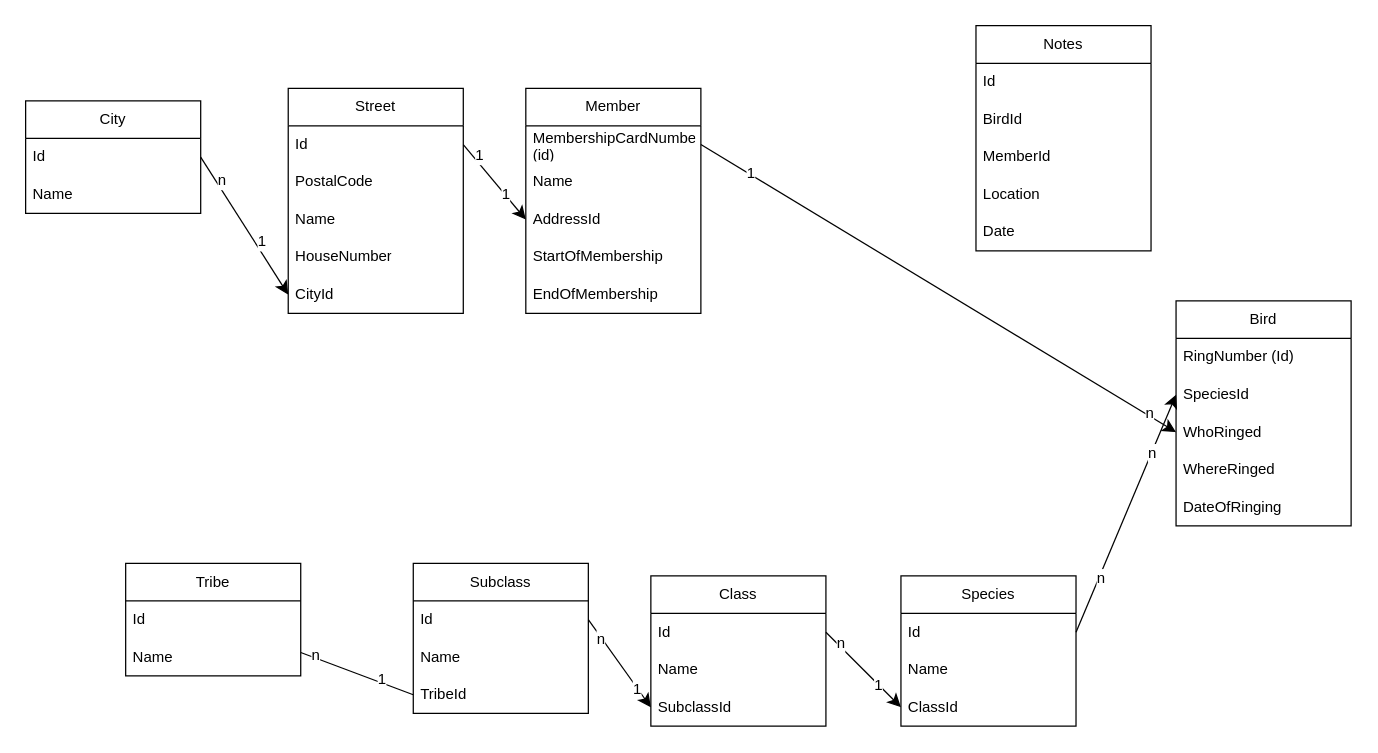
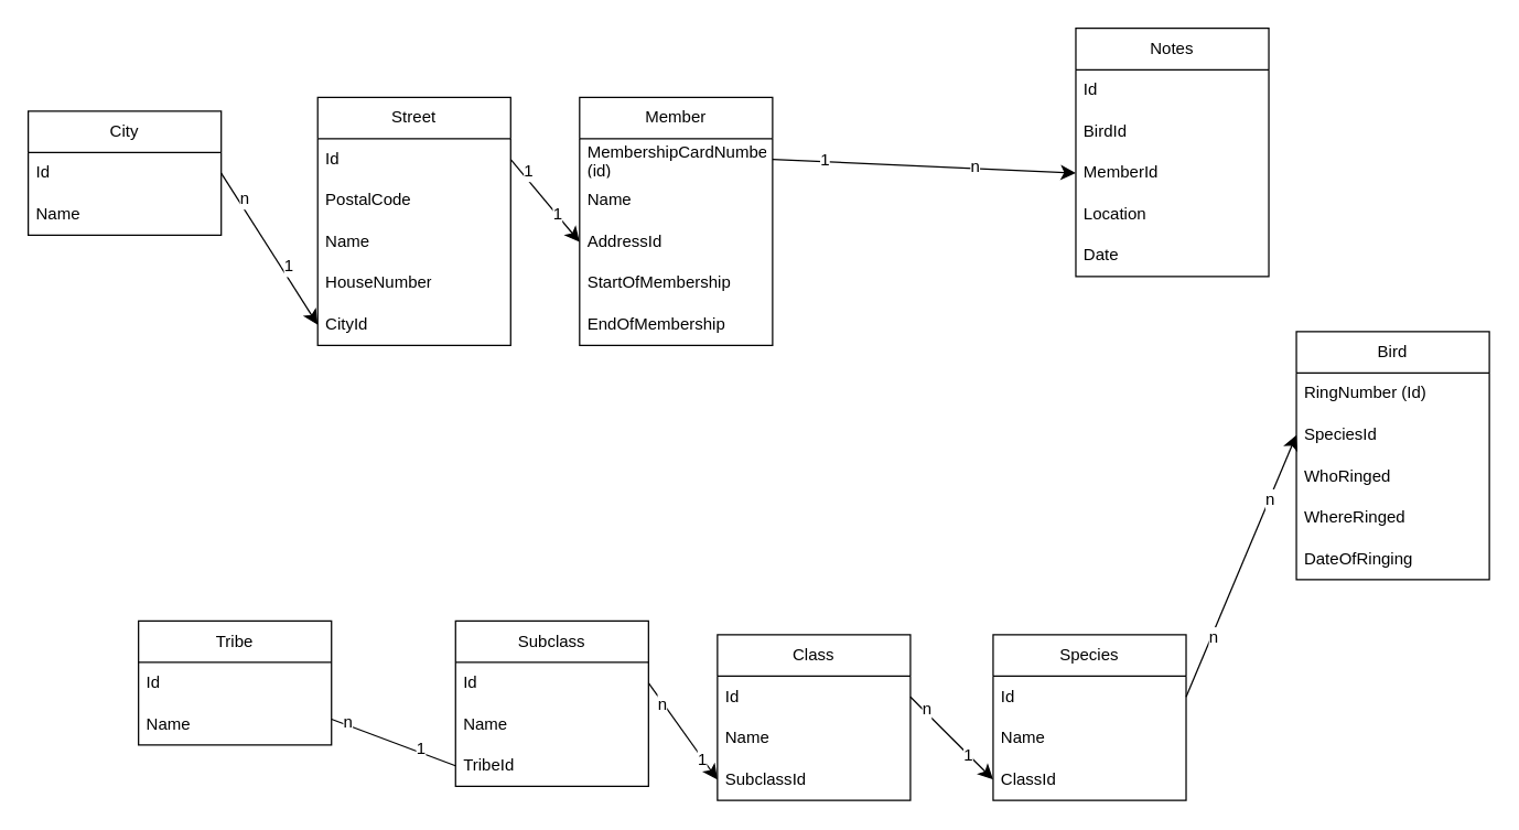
  <mxCell id="0" />
  <mxCell id="1" parent="0" />
  <mxCell id="2" value="Member" style="swimlane;fontStyle=0;childLayout=stackLayout;horizontal=1;startSize=30;horizontalStack=0;resizeParent=1;resizeParentMax=0;resizeLast=0;collapsible=1;marginBottom=0;whiteSpace=wrap;html=1;" parent="1" vertex="1"><mxGeometry x="420" y="70" width="140" height="180" as="geometry" /></mxCell>
  <mxCell id="3" value="MembershipCardNumber (id)" style="text;strokeColor=none;fillColor=none;align=left;verticalAlign=middle;spacingLeft=4;spacingRight=4;overflow=hidden;points=[[0,0.5],[1,0.5]];portConstraint=eastwest;rotatable=0;whiteSpace=wrap;html=1;" parent="2" vertex="1"><mxGeometry y="30" width="140" height="30" as="geometry" /></mxCell>
  <mxCell id="4" value="Name" style="text;strokeColor=none;fillColor=none;align=left;verticalAlign=middle;spacingLeft=4;spacingRight=4;overflow=hidden;points=[[0,0.5],[1,0.5]];portConstraint=eastwest;rotatable=0;whiteSpace=wrap;html=1;" parent="2" vertex="1"><mxGeometry y="60" width="140" height="30" as="geometry" /></mxCell>
  <mxCell id="5" value="AddressId" style="text;strokeColor=none;fillColor=none;align=left;verticalAlign=middle;spacingLeft=4;spacingRight=4;overflow=hidden;points=[[0,0.5],[1,0.5]];portConstraint=eastwest;rotatable=0;whiteSpace=wrap;html=1;" parent="2" vertex="1"><mxGeometry y="90" width="140" height="30" as="geometry" /></mxCell>
  <mxCell id="6" value="StartOfMembership" style="text;strokeColor=none;fillColor=none;align=left;verticalAlign=middle;spacingLeft=4;spacingRight=4;overflow=hidden;points=[[0,0.5],[1,0.5]];portConstraint=eastwest;rotatable=0;whiteSpace=wrap;html=1;" parent="2" vertex="1"><mxGeometry y="120" width="140" height="30" as="geometry" /></mxCell>
  <mxCell id="7" value="EndOfMembership" style="text;strokeColor=none;fillColor=none;align=left;verticalAlign=middle;spacingLeft=4;spacingRight=4;overflow=hidden;points=[[0,0.5],[1,0.5]];portConstraint=eastwest;rotatable=0;whiteSpace=wrap;html=1;" parent="2" vertex="1"><mxGeometry y="150" width="140" height="30" as="geometry" /></mxCell>
  <mxCell id="8" value="Bird" style="swimlane;fontStyle=0;childLayout=stackLayout;horizontal=1;startSize=30;horizontalStack=0;resizeParent=1;resizeParentMax=0;resizeLast=0;collapsible=1;marginBottom=0;whiteSpace=wrap;html=1;" parent="1" vertex="1"><mxGeometry x="940" y="240" width="140" height="180" as="geometry" /></mxCell>
  <mxCell id="9" value="RingNumber (Id)" style="text;strokeColor=none;fillColor=none;align=left;verticalAlign=middle;spacingLeft=4;spacingRight=4;overflow=hidden;points=[[0,0.5],[1,0.5]];portConstraint=eastwest;rotatable=0;whiteSpace=wrap;html=1;" parent="8" vertex="1"><mxGeometry y="30" width="140" height="30" as="geometry" /></mxCell>
  <mxCell id="10" value="SpeciesId" style="text;strokeColor=none;fillColor=none;align=left;verticalAlign=middle;spacingLeft=4;spacingRight=4;overflow=hidden;points=[[0,0.5],[1,0.5]];portConstraint=eastwest;rotatable=0;whiteSpace=wrap;html=1;" parent="8" vertex="1"><mxGeometry y="60" width="140" height="30" as="geometry" /></mxCell>
  <mxCell id="11" value="WhoRinged" style="text;strokeColor=none;fillColor=none;align=left;verticalAlign=middle;spacingLeft=4;spacingRight=4;overflow=hidden;points=[[0,0.5],[1,0.5]];portConstraint=eastwest;rotatable=0;whiteSpace=wrap;html=1;" parent="8" vertex="1"><mxGeometry y="90" width="140" height="30" as="geometry" /></mxCell>
  <mxCell id="12" value="WhereRinged" style="text;strokeColor=none;fillColor=none;align=left;verticalAlign=middle;spacingLeft=4;spacingRight=4;overflow=hidden;points=[[0,0.5],[1,0.5]];portConstraint=eastwest;rotatable=0;whiteSpace=wrap;html=1;" parent="8" vertex="1"><mxGeometry y="120" width="140" height="30" as="geometry" /></mxCell>
  <mxCell id="13" value="DateOfRinging" style="text;strokeColor=none;fillColor=none;align=left;verticalAlign=middle;spacingLeft=4;spacingRight=4;overflow=hidden;points=[[0,0.5],[1,0.5]];portConstraint=eastwest;rotatable=0;whiteSpace=wrap;html=1;" parent="8" vertex="1"><mxGeometry y="150" width="140" height="30" as="geometry" /></mxCell>
  <mxCell id="14" value="Species" style="swimlane;fontStyle=0;childLayout=stackLayout;horizontal=1;startSize=30;horizontalStack=0;resizeParent=1;resizeParentMax=0;resizeLast=0;collapsible=1;marginBottom=0;whiteSpace=wrap;html=1;" parent="1" vertex="1"><mxGeometry x="720" y="460" width="140" height="120" as="geometry" /></mxCell>
  <mxCell id="15" value="Id" style="text;strokeColor=none;fillColor=none;align=left;verticalAlign=middle;spacingLeft=4;spacingRight=4;overflow=hidden;points=[[0,0.5],[1,0.5]];portConstraint=eastwest;rotatable=0;whiteSpace=wrap;html=1;" parent="14" vertex="1"><mxGeometry y="30" width="140" height="30" as="geometry" /></mxCell>
  <mxCell id="16" value="Name" style="text;strokeColor=none;fillColor=none;align=left;verticalAlign=middle;spacingLeft=4;spacingRight=4;overflow=hidden;points=[[0,0.5],[1,0.5]];portConstraint=eastwest;rotatable=0;whiteSpace=wrap;html=1;" parent="14" vertex="1"><mxGeometry y="60" width="140" height="30" as="geometry" /></mxCell>
  <mxCell id="17" value="ClassId" style="text;strokeColor=none;fillColor=none;align=left;verticalAlign=middle;spacingLeft=4;spacingRight=4;overflow=hidden;points=[[0,0.5],[1,0.5]];portConstraint=eastwest;rotatable=0;whiteSpace=wrap;html=1;" parent="14" vertex="1"><mxGeometry y="90" width="140" height="30" as="geometry" /></mxCell>
  <mxCell id="18" value="Class" style="swimlane;fontStyle=0;childLayout=stackLayout;horizontal=1;startSize=30;horizontalStack=0;resizeParent=1;resizeParentMax=0;resizeLast=0;collapsible=1;marginBottom=0;whiteSpace=wrap;html=1;" parent="1" vertex="1"><mxGeometry x="520" y="460" width="140" height="120" as="geometry" /></mxCell>
  <mxCell id="19" value="Id" style="text;strokeColor=none;fillColor=none;align=left;verticalAlign=middle;spacingLeft=4;spacingRight=4;overflow=hidden;points=[[0,0.5],[1,0.5]];portConstraint=eastwest;rotatable=0;whiteSpace=wrap;html=1;" parent="18" vertex="1"><mxGeometry y="30" width="140" height="30" as="geometry" /></mxCell>
  <mxCell id="20" value="Name" style="text;strokeColor=none;fillColor=none;align=left;verticalAlign=middle;spacingLeft=4;spacingRight=4;overflow=hidden;points=[[0,0.5],[1,0.5]];portConstraint=eastwest;rotatable=0;whiteSpace=wrap;html=1;" parent="18" vertex="1"><mxGeometry y="60" width="140" height="30" as="geometry" /></mxCell>
  <mxCell id="21" value="SubclassId" style="text;strokeColor=none;fillColor=none;align=left;verticalAlign=middle;spacingLeft=4;spacingRight=4;overflow=hidden;points=[[0,0.5],[1,0.5]];portConstraint=eastwest;rotatable=0;whiteSpace=wrap;html=1;" parent="18" vertex="1"><mxGeometry y="90" width="140" height="30" as="geometry" /></mxCell>
  <mxCell id="22" value="Subclass" style="swimlane;fontStyle=0;childLayout=stackLayout;horizontal=1;startSize=30;horizontalStack=0;resizeParent=1;resizeParentMax=0;resizeLast=0;collapsible=1;marginBottom=0;whiteSpace=wrap;html=1;" parent="1" vertex="1"><mxGeometry x="330" y="450" width="140" height="120" as="geometry" /></mxCell>
  <mxCell id="23" value="Id" style="text;strokeColor=none;fillColor=none;align=left;verticalAlign=middle;spacingLeft=4;spacingRight=4;overflow=hidden;points=[[0,0.5],[1,0.5]];portConstraint=eastwest;rotatable=0;whiteSpace=wrap;html=1;" parent="22" vertex="1"><mxGeometry y="30" width="140" height="30" as="geometry" /></mxCell>
  <mxCell id="24" value="Name" style="text;strokeColor=none;fillColor=none;align=left;verticalAlign=middle;spacingLeft=4;spacingRight=4;overflow=hidden;points=[[0,0.5],[1,0.5]];portConstraint=eastwest;rotatable=0;whiteSpace=wrap;html=1;" parent="22" vertex="1"><mxGeometry y="60" width="140" height="30" as="geometry" /></mxCell>
  <mxCell id="25" value="TribeId" style="text;strokeColor=none;fillColor=none;align=left;verticalAlign=middle;spacingLeft=4;spacingRight=4;overflow=hidden;points=[[0,0.5],[1,0.5]];portConstraint=eastwest;rotatable=0;whiteSpace=wrap;html=1;" parent="22" vertex="1"><mxGeometry y="90" width="140" height="30" as="geometry" /></mxCell>
  <mxCell id="26" style="edgeStyle=none;curved=1;rounded=0;orthogonalLoop=1;jettySize=auto;html=1;entryX=0;entryY=0.5;entryDx=0;entryDy=0;fontSize=12;startSize=8;endSize=8;endArrow=none;" parent="1" source="29" target="25" edge="1"><mxGeometry relative="1" as="geometry" /></mxCell>
  <mxCell id="27" value="n" style="edgeLabel;html=1;align=center;verticalAlign=middle;resizable=0;points=[];fontSize=12;" parent="26" vertex="1" connectable="0"><mxGeometry x="-0.746" y="2" relative="1" as="geometry"><mxPoint as="offset" /></mxGeometry></mxCell>
  <mxCell id="28" value="1" style="edgeLabel;html=1;align=center;verticalAlign=middle;resizable=0;points=[];fontSize=12;" parent="26" vertex="1" connectable="0"><mxGeometry x="0.418" y="3" relative="1" as="geometry"><mxPoint as="offset" /></mxGeometry></mxCell>
  <mxCell id="29" value="Tribe" style="swimlane;fontStyle=0;childLayout=stackLayout;horizontal=1;startSize=30;horizontalStack=0;resizeParent=1;resizeParentMax=0;resizeLast=0;collapsible=1;marginBottom=0;whiteSpace=wrap;html=1;" parent="1" vertex="1"><mxGeometry x="100" y="450" width="140" height="90" as="geometry" /></mxCell>
  <mxCell id="30" value="Id" style="text;strokeColor=none;fillColor=none;align=left;verticalAlign=middle;spacingLeft=4;spacingRight=4;overflow=hidden;points=[[0,0.5],[1,0.5]];portConstraint=eastwest;rotatable=0;whiteSpace=wrap;html=1;" parent="29" vertex="1"><mxGeometry y="30" width="140" height="30" as="geometry" /></mxCell>
  <mxCell id="31" value="Name" style="text;strokeColor=none;fillColor=none;align=left;verticalAlign=middle;spacingLeft=4;spacingRight=4;overflow=hidden;points=[[0,0.5],[1,0.5]];portConstraint=eastwest;rotatable=0;whiteSpace=wrap;html=1;" parent="29" vertex="1"><mxGeometry y="60" width="140" height="30" as="geometry" /></mxCell>
  <mxCell id="32" style="edgeStyle=none;curved=1;rounded=0;orthogonalLoop=1;jettySize=auto;html=1;exitX=1;exitY=0.5;exitDx=0;exitDy=0;entryX=0;entryY=0.5;entryDx=0;entryDy=0;fontSize=12;startSize=8;endSize=8;" parent="1" source="23" target="21" edge="1"><mxGeometry relative="1" as="geometry" /></mxCell>
  <mxCell id="33" value="n" style="edgeLabel;html=1;align=center;verticalAlign=middle;resizable=0;points=[];fontSize=12;" parent="32" vertex="1" connectable="0"><mxGeometry x="-0.584" y="-1" relative="1" as="geometry"><mxPoint as="offset" /></mxGeometry></mxCell>
  <mxCell id="34" value="1" style="edgeLabel;html=1;align=center;verticalAlign=middle;resizable=0;points=[];fontSize=12;" parent="32" vertex="1" connectable="0"><mxGeometry x="0.555" y="-1" relative="1" as="geometry"><mxPoint as="offset" /></mxGeometry></mxCell>
  <mxCell id="35" style="edgeStyle=none;curved=1;rounded=0;orthogonalLoop=1;jettySize=auto;html=1;exitX=1;exitY=0.5;exitDx=0;exitDy=0;entryX=0;entryY=0.5;entryDx=0;entryDy=0;fontSize=12;startSize=8;endSize=8;" parent="1" source="19" target="17" edge="1"><mxGeometry relative="1" as="geometry" /></mxCell>
  <mxCell id="36" value="n" style="edgeLabel;html=1;align=center;verticalAlign=middle;resizable=0;points=[];fontSize=12;" parent="35" vertex="1" connectable="0"><mxGeometry x="-0.659" y="2" relative="1" as="geometry"><mxPoint as="offset" /></mxGeometry></mxCell>
  <mxCell id="37" value="1" style="edgeLabel;html=1;align=center;verticalAlign=middle;resizable=0;points=[];fontSize=12;" parent="35" vertex="1" connectable="0"><mxGeometry x="0.384" y="-1" relative="1" as="geometry"><mxPoint as="offset" /></mxGeometry></mxCell>
  <mxCell id="38" value="Street" style="swimlane;fontStyle=0;childLayout=stackLayout;horizontal=1;startSize=30;horizontalStack=0;resizeParent=1;resizeParentMax=0;resizeLast=0;collapsible=1;marginBottom=0;whiteSpace=wrap;html=1;" parent="1" vertex="1"><mxGeometry x="230" y="70" width="140" height="180" as="geometry" /></mxCell>
  <mxCell id="39" value="Id" style="text;strokeColor=none;fillColor=none;align=left;verticalAlign=middle;spacingLeft=4;spacingRight=4;overflow=hidden;points=[[0,0.5],[1,0.5]];portConstraint=eastwest;rotatable=0;whiteSpace=wrap;html=1;" parent="38" vertex="1"><mxGeometry y="30" width="140" height="30" as="geometry" /></mxCell>
  <mxCell id="40" value="PostalCode" style="text;strokeColor=none;fillColor=none;align=left;verticalAlign=middle;spacingLeft=4;spacingRight=4;overflow=hidden;points=[[0,0.5],[1,0.5]];portConstraint=eastwest;rotatable=0;whiteSpace=wrap;html=1;" parent="38" vertex="1"><mxGeometry y="60" width="140" height="30" as="geometry" /></mxCell>
  <mxCell id="41" value="Name" style="text;strokeColor=none;fillColor=none;align=left;verticalAlign=middle;spacingLeft=4;spacingRight=4;overflow=hidden;points=[[0,0.5],[1,0.5]];portConstraint=eastwest;rotatable=0;whiteSpace=wrap;html=1;" parent="38" vertex="1"><mxGeometry y="90" width="140" height="30" as="geometry" /></mxCell>
  <mxCell id="42" value="HouseNumber" style="text;strokeColor=none;fillColor=none;align=left;verticalAlign=middle;spacingLeft=4;spacingRight=4;overflow=hidden;points=[[0,0.5],[1,0.5]];portConstraint=eastwest;rotatable=0;whiteSpace=wrap;html=1;" parent="38" vertex="1"><mxGeometry y="120" width="140" height="30" as="geometry" /></mxCell>
  <mxCell id="43" value="CityId" style="text;strokeColor=none;fillColor=none;align=left;verticalAlign=middle;spacingLeft=4;spacingRight=4;overflow=hidden;points=[[0,0.5],[1,0.5]];portConstraint=eastwest;rotatable=0;whiteSpace=wrap;html=1;" parent="38" vertex="1"><mxGeometry y="150" width="140" height="30" as="geometry" /></mxCell>
  <mxCell id="44" value="City" style="swimlane;fontStyle=0;childLayout=stackLayout;horizontal=1;startSize=30;horizontalStack=0;resizeParent=1;resizeParentMax=0;resizeLast=0;collapsible=1;marginBottom=0;whiteSpace=wrap;html=1;" parent="1" vertex="1"><mxGeometry x="20" y="80" width="140" height="90" as="geometry" /></mxCell>
  <mxCell id="45" value="Id" style="text;strokeColor=none;fillColor=none;align=left;verticalAlign=middle;spacingLeft=4;spacingRight=4;overflow=hidden;points=[[0,0.5],[1,0.5]];portConstraint=eastwest;rotatable=0;whiteSpace=wrap;html=1;" parent="44" vertex="1"><mxGeometry y="30" width="140" height="30" as="geometry" /></mxCell>
  <mxCell id="46" value="Name" style="text;strokeColor=none;fillColor=none;align=left;verticalAlign=middle;spacingLeft=4;spacingRight=4;overflow=hidden;points=[[0,0.5],[1,0.5]];portConstraint=eastwest;rotatable=0;whiteSpace=wrap;html=1;" parent="44" vertex="1"><mxGeometry y="60" width="140" height="30" as="geometry" /></mxCell>
  <mxCell id="47" value="Notes" style="swimlane;fontStyle=0;childLayout=stackLayout;horizontal=1;startSize=30;horizontalStack=0;resizeParent=1;resizeParentMax=0;resizeLast=0;collapsible=1;marginBottom=0;whiteSpace=wrap;html=1;" parent="1" vertex="1"><mxGeometry x="780" y="20" width="140" height="180" as="geometry" /></mxCell>
  <mxCell id="48" value="Id" style="text;strokeColor=none;fillColor=none;align=left;verticalAlign=middle;spacingLeft=4;spacingRight=4;overflow=hidden;points=[[0,0.5],[1,0.5]];portConstraint=eastwest;rotatable=0;whiteSpace=wrap;html=1;" parent="47" vertex="1"><mxGeometry y="30" width="140" height="30" as="geometry" /></mxCell>
  <mxCell id="49" value="BirdId" style="text;strokeColor=none;fillColor=none;align=left;verticalAlign=middle;spacingLeft=4;spacingRight=4;overflow=hidden;points=[[0,0.5],[1,0.5]];portConstraint=eastwest;rotatable=0;whiteSpace=wrap;html=1;" parent="47" vertex="1"><mxGeometry y="60" width="140" height="30" as="geometry" /></mxCell>
  <mxCell id="50" value="MemberId" style="text;strokeColor=none;fillColor=none;align=left;verticalAlign=middle;spacingLeft=4;spacingRight=4;overflow=hidden;points=[[0,0.5],[1,0.5]];portConstraint=eastwest;rotatable=0;whiteSpace=wrap;html=1;" parent="47" vertex="1"><mxGeometry y="90" width="140" height="30" as="geometry" /></mxCell>
  <mxCell id="51" value="Location" style="text;strokeColor=none;fillColor=none;align=left;verticalAlign=middle;spacingLeft=4;spacingRight=4;overflow=hidden;points=[[0,0.5],[1,0.5]];portConstraint=eastwest;rotatable=0;whiteSpace=wrap;html=1;" parent="47" vertex="1"><mxGeometry y="120" width="140" height="30" as="geometry" /></mxCell>
  <mxCell id="52" value="Date" style="text;strokeColor=none;fillColor=none;align=left;verticalAlign=middle;spacingLeft=4;spacingRight=4;overflow=hidden;points=[[0,0.5],[1,0.5]];portConstraint=eastwest;rotatable=0;whiteSpace=wrap;html=1;" parent="47" vertex="1"><mxGeometry y="150" width="140" height="30" as="geometry" /></mxCell>
  <mxCell id="53" style="edgeStyle=none;curved=1;rounded=0;orthogonalLoop=1;jettySize=auto;html=1;exitX=1;exitY=0.5;exitDx=0;exitDy=0;entryX=0;entryY=0.5;entryDx=0;entryDy=0;fontSize=12;startSize=8;endSize=8;" parent="1" source="15" target="10" edge="1"><mxGeometry relative="1" as="geometry" /></mxCell>
  <mxCell id="54" value="n" style="edgeLabel;html=1;align=center;verticalAlign=middle;resizable=0;points=[];fontSize=12;" parent="53" vertex="1" connectable="0"><mxGeometry x="-0.534" y="-1" relative="1" as="geometry"><mxPoint as="offset" /></mxGeometry></mxCell>
  <mxCell id="55" value="n" style="edgeLabel;html=1;align=center;verticalAlign=middle;resizable=0;points=[];fontSize=12;" parent="53" vertex="1" connectable="0"><mxGeometry x="0.504" relative="1" as="geometry"><mxPoint y="-1" as="offset" /></mxGeometry></mxCell>
  <mxCell id="56" style="edgeStyle=none;curved=1;rounded=0;orthogonalLoop=1;jettySize=auto;html=1;exitX=1;exitY=0.5;exitDx=0;exitDy=0;entryX=0;entryY=0.5;entryDx=0;entryDy=0;fontSize=12;startSize=8;endSize=8;" parent="1" source="45" target="43" edge="1"><mxGeometry relative="1" as="geometry" /></mxCell>
  <mxCell id="57" value="n" style="edgeLabel;html=1;align=center;verticalAlign=middle;resizable=0;points=[];fontSize=12;" parent="56" vertex="1" connectable="0"><mxGeometry x="-0.635" y="4" relative="1" as="geometry"><mxPoint as="offset" /></mxGeometry></mxCell>
  <mxCell id="58" value="1" style="edgeLabel;html=1;align=center;verticalAlign=middle;resizable=0;points=[];fontSize=12;" parent="56" vertex="1" connectable="0"><mxGeometry x="0.296" y="4" relative="1" as="geometry"><mxPoint y="-1" as="offset" /></mxGeometry></mxCell>
  <mxCell id="59" style="edgeStyle=none;curved=1;rounded=0;orthogonalLoop=1;jettySize=auto;html=1;exitX=1;exitY=0.5;exitDx=0;exitDy=0;entryX=0;entryY=0.5;entryDx=0;entryDy=0;fontSize=12;startSize=8;endSize=8;" parent="1" source="39" target="5" edge="1"><mxGeometry relative="1" as="geometry" /></mxCell>
  <mxCell id="60" value="1" style="edgeLabel;html=1;align=center;verticalAlign=middle;resizable=0;points=[];fontSize=12;" parent="59" vertex="1" connectable="0"><mxGeometry x="-0.61" y="4" relative="1" as="geometry"><mxPoint as="offset" /></mxGeometry></mxCell>
  <mxCell id="61" value="1" style="edgeLabel;html=1;align=center;verticalAlign=middle;resizable=0;points=[];fontSize=12;" parent="59" vertex="1" connectable="0"><mxGeometry x="0.328" relative="1" as="geometry"><mxPoint as="offset" /></mxGeometry></mxCell>
- <mxCell id="65" style="edgeStyle=none;curved=1;rounded=0;orthogonalLoop=1;jettySize=auto;html=1;exitX=1;exitY=0.5;exitDx=0;exitDy=0;entryX=0;entryY=0.5;entryDx=0;entryDy=0;fontSize=12;startSize=8;endSize=8;" edge="1" parent="1" source="3" target="11"><mxGeometry relative="1" as="geometry" /></mxCell>
- <mxCell id="66" value="1" style="edgeLabel;html=1;align=center;verticalAlign=middle;resizable=0;points=[];fontSize=12;" vertex="1" connectable="0" parent="65"><mxGeometry x="-0.792" y="1" relative="1" as="geometry"><mxPoint as="offset" /></mxGeometry></mxCell>
- <mxCell id="67" value="n" style="edgeLabel;html=1;align=center;verticalAlign=middle;resizable=0;points=[];fontSize=12;" vertex="1" connectable="0" parent="65"><mxGeometry x="0.88" y="1" relative="1" as="geometry"><mxPoint y="-1" as="offset" /></mxGeometry></mxCell>
+ <mxCell id="62" value="" style="edgeStyle=none;curved=1;rounded=0;orthogonalLoop=1;jettySize=auto;html=1;exitX=1;exitY=0.5;exitDx=0;exitDy=0;entryX=0;entryY=0.5;entryDx=0;entryDy=0;fontSize=12;startSize=8;endSize=8;" parent="1" source="3" target="50" edge="1"><mxGeometry x="-0.002" relative="1" as="geometry"><mxPoint as="offset" /></mxGeometry></mxCell>
+ <mxCell id="63" value="1" style="edgeLabel;html=1;align=center;verticalAlign=middle;resizable=0;points=[];fontSize=12;" parent="62" vertex="1" connectable="0"><mxGeometry x="-0.668" y="1" relative="1" as="geometry"><mxPoint as="offset" /></mxGeometry></mxCell>
+ <mxCell id="64" value="n" style="edgeLabel;html=1;align=center;verticalAlign=middle;resizable=0;points=[];fontSize=12;" parent="62" vertex="1" connectable="0"><mxGeometry x="0.332" y="1" relative="1" as="geometry"><mxPoint as="offset" /></mxGeometry></mxCell>
